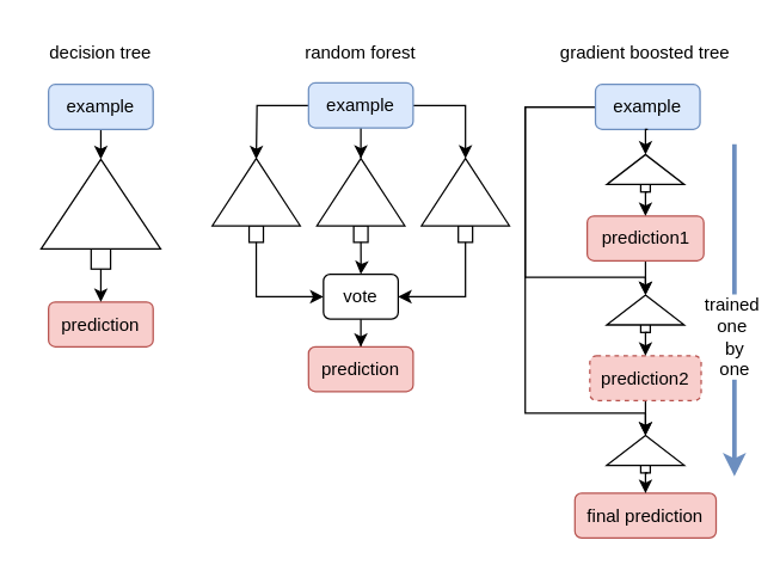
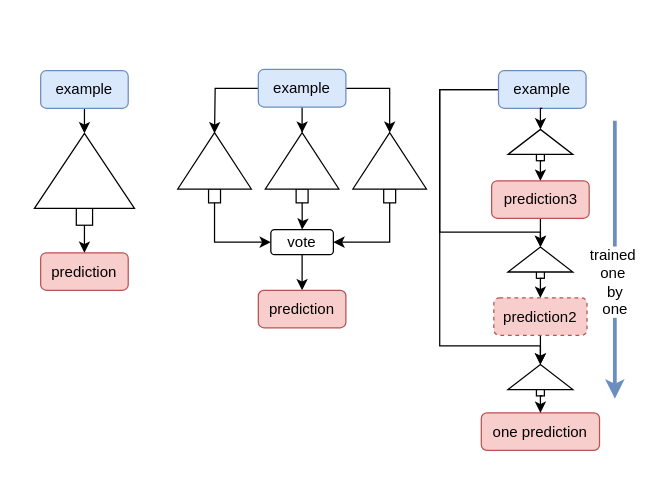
  <mxCell id="0" />
  <mxCell id="1" parent="0" />
  <mxCell id="2" value="" style="group;fillColor=default;" parent="1" vertex="1" connectable="0"><mxGeometry x="27" y="106" width="80" height="75.5" as="geometry" /></mxCell>
  <mxCell id="3" value="" style="rounded=0;whiteSpace=wrap;html=1;rotation=90;" parent="2" vertex="1"><mxGeometry x="32.5" y="59.5" width="15" height="13" as="geometry" /></mxCell>
  <mxCell id="4" value="" style="triangle;whiteSpace=wrap;html=1;rotation=-90;" parent="2" vertex="1"><mxGeometry x="10" y="-10" width="60" height="80" as="geometry" /></mxCell>
  <mxCell id="5" value="" style="group" parent="1" vertex="1" connectable="0"><mxGeometry x="141" y="106" width="60" height="55.5" as="geometry" /></mxCell>
  <mxCell id="6" value="" style="rounded=0;whiteSpace=wrap;html=1;rotation=90;" parent="5" vertex="1"><mxGeometry x="24.375" y="45.209" width="11.25" height="9.556" as="geometry" /></mxCell>
  <mxCell id="7" value="" style="triangle;whiteSpace=wrap;html=1;rotation=-90;" parent="5" vertex="1"><mxGeometry x="7.5" y="-7.351" width="45" height="58.808" as="geometry" /></mxCell>
  <mxCell id="8" value="" style="group" parent="1" vertex="1" connectable="0"><mxGeometry x="211" y="106" width="60" height="55.5" as="geometry" /></mxCell>
  <mxCell id="9" value="" style="rounded=0;whiteSpace=wrap;html=1;rotation=90;" parent="8" vertex="1"><mxGeometry x="24.375" y="45.209" width="11.25" height="9.556" as="geometry" /></mxCell>
  <mxCell id="10" value="" style="triangle;whiteSpace=wrap;html=1;rotation=-90;" parent="8" vertex="1"><mxGeometry x="7.5" y="-7.351" width="45" height="58.808" as="geometry" /></mxCell>
  <mxCell id="11" value="" style="group" parent="1" vertex="1" connectable="0"><mxGeometry x="281" y="106" width="60" height="55.5" as="geometry" /></mxCell>
  <mxCell id="12" value="" style="rounded=0;whiteSpace=wrap;html=1;rotation=90;" parent="11" vertex="1"><mxGeometry x="24.375" y="45.209" width="11.25" height="9.556" as="geometry" /></mxCell>
  <mxCell id="13" value="" style="triangle;whiteSpace=wrap;html=1;rotation=-90;" parent="11" vertex="1"><mxGeometry x="7.5" y="-7.351" width="45" height="58.808" as="geometry" /></mxCell>
  <mxCell id="14" style="edgeStyle=orthogonalEdgeStyle;rounded=0;orthogonalLoop=1;jettySize=auto;html=1;exitX=0.5;exitY=1;exitDx=0;exitDy=0;entryX=1;entryY=0.5;entryDx=0;entryDy=0;" parent="1" source="15" target="4" edge="1"><mxGeometry relative="1" as="geometry" /></mxCell>
  <mxCell id="15" value="example" style="rounded=1;whiteSpace=wrap;html=1;fillColor=#dae8fc;strokeColor=#6c8ebf;" parent="1" vertex="1"><mxGeometry x="32" y="56" width="70" height="30" as="geometry" /></mxCell>
  <mxCell id="16" value="prediction" style="rounded=1;whiteSpace=wrap;html=1;fillColor=#f8cecc;strokeColor=#b85450;" parent="1" vertex="1"><mxGeometry x="32" y="201.5" width="70" height="30" as="geometry" /></mxCell>
  <mxCell id="17" style="edgeStyle=orthogonalEdgeStyle;rounded=0;orthogonalLoop=1;jettySize=auto;html=1;" parent="1" source="3" target="16" edge="1"><mxGeometry relative="1" as="geometry" /></mxCell>
  <mxCell id="18" style="edgeStyle=orthogonalEdgeStyle;rounded=0;orthogonalLoop=1;jettySize=auto;html=1;" parent="1" source="21" edge="1"><mxGeometry relative="1" as="geometry"><mxPoint x="171" y="106" as="targetPoint" /></mxGeometry></mxCell>
  <mxCell id="19" style="edgeStyle=orthogonalEdgeStyle;rounded=0;orthogonalLoop=1;jettySize=auto;html=1;entryX=1;entryY=0.5;entryDx=0;entryDy=0;" parent="1" source="21" target="10" edge="1"><mxGeometry relative="1" as="geometry" /></mxCell>
  <mxCell id="20" style="edgeStyle=orthogonalEdgeStyle;rounded=0;orthogonalLoop=1;jettySize=auto;html=1;entryX=1;entryY=0.5;entryDx=0;entryDy=0;" parent="1" source="21" target="13" edge="1"><mxGeometry relative="1" as="geometry" /></mxCell>
  <mxCell id="21" value="example" style="rounded=1;whiteSpace=wrap;html=1;fillColor=#dae8fc;strokeColor=#6c8ebf;" parent="1" vertex="1"><mxGeometry x="206" y="55" width="70" height="30" as="geometry" /></mxCell>
  <mxCell id="22" style="edgeStyle=orthogonalEdgeStyle;rounded=0;orthogonalLoop=1;jettySize=auto;html=1;entryX=0.5;entryY=0;entryDx=0;entryDy=0;" parent="1" source="23" target="27" edge="1"><mxGeometry relative="1" as="geometry" /></mxCell>
- <mxCell id="23" value="vote" style="rounded=1;whiteSpace=wrap;html=1;" parent="1" vertex="1"><mxGeometry x="216" y="183" width="50" height="30" as="geometry" /></mxCell>
+ <mxCell id="23" value="vote" style="rounded=1;whiteSpace=wrap;html=1;" parent="1" vertex="1"><mxGeometry x="216" y="183" width="50" height="20" as="geometry" /></mxCell>
  <mxCell id="24" style="edgeStyle=orthogonalEdgeStyle;rounded=0;orthogonalLoop=1;jettySize=auto;html=1;entryX=0;entryY=0.5;entryDx=0;entryDy=0;exitX=1;exitY=0.5;exitDx=0;exitDy=0;" parent="1" source="6" target="23" edge="1"><mxGeometry relative="1" as="geometry"><mxPoint x="171" y="166" as="sourcePoint" /></mxGeometry></mxCell>
  <mxCell id="25" style="edgeStyle=orthogonalEdgeStyle;rounded=0;orthogonalLoop=1;jettySize=auto;html=1;entryX=0.5;entryY=0;entryDx=0;entryDy=0;" parent="1" source="9" target="23" edge="1"><mxGeometry relative="1" as="geometry" /></mxCell>
  <mxCell id="26" style="edgeStyle=orthogonalEdgeStyle;rounded=0;orthogonalLoop=1;jettySize=auto;html=1;entryX=1;entryY=0.5;entryDx=0;entryDy=0;exitX=1;exitY=0.5;exitDx=0;exitDy=0;" parent="1" source="12" target="23" edge="1"><mxGeometry relative="1" as="geometry" /></mxCell>
  <mxCell id="27" value="prediction" style="rounded=1;whiteSpace=wrap;html=1;fillColor=#f8cecc;strokeColor=#b85450;" parent="1" vertex="1"><mxGeometry x="206" y="231.5" width="70" height="30" as="geometry" /></mxCell>
  <mxCell id="28" style="edgeStyle=orthogonalEdgeStyle;rounded=0;orthogonalLoop=1;jettySize=auto;html=1;exitX=0;exitY=0.5;exitDx=0;exitDy=0;entryX=1;entryY=0.5;entryDx=0;entryDy=0;" parent="1" source="30" target="48" edge="1"><mxGeometry relative="1" as="geometry"><Array as="points"><mxPoint x="351" y="71" /><mxPoint x="351" y="185" /><mxPoint x="432" y="185" /></Array></mxGeometry></mxCell>
  <mxCell id="29" style="edgeStyle=orthogonalEdgeStyle;rounded=0;orthogonalLoop=1;jettySize=auto;html=1;exitX=0;exitY=0.5;exitDx=0;exitDy=0;entryX=1;entryY=0.5;entryDx=0;entryDy=0;" parent="1" source="30" target="54" edge="1"><mxGeometry relative="1" as="geometry"><Array as="points"><mxPoint x="351" y="71" /><mxPoint x="351" y="276" /></Array></mxGeometry></mxCell>
  <mxCell id="30" value="example" style="rounded=1;whiteSpace=wrap;html=1;fillColor=#dae8fc;strokeColor=#6c8ebf;" parent="1" vertex="1"><mxGeometry x="398" y="56" width="70" height="30" as="geometry" /></mxCell>
- <mxCell id="31" value="decision tree" style="text;strokeColor=none;align=center;fillColor=none;html=1;verticalAlign=middle;whiteSpace=wrap;rounded=0;" parent="1" vertex="1"><mxGeometry x="20" y="20" width="94" height="30" as="geometry" /></mxCell>
- <mxCell id="32" value="random&amp;nbsp;&lt;span style=&quot;background-color: initial;&quot;&gt;forest&lt;/span&gt;" style="text;strokeColor=none;align=center;fillColor=none;html=1;verticalAlign=middle;whiteSpace=wrap;rounded=0;" parent="1" vertex="1"><mxGeometry x="181" y="20" width="120" height="30" as="geometry" /></mxCell>
- <mxCell id="33" value="gradient boosted tree" style="text;strokeColor=none;align=center;fillColor=none;html=1;verticalAlign=middle;whiteSpace=wrap;rounded=0;" parent="1" vertex="1"><mxGeometry x="363" y="20" width="137" height="30" as="geometry" /></mxCell>
  <mxCell id="34" value="" style="endArrow=classic;html=1;rounded=0;fillColor=#dae8fc;strokeColor=#6c8ebf;strokeWidth=3;" parent="1" edge="1"><mxGeometry width="50" height="50" relative="1" as="geometry"><mxPoint x="491" y="96" as="sourcePoint" /><mxPoint x="491" y="318.13" as="targetPoint" /></mxGeometry></mxCell>
  <mxCell id="35" value="&lt;span style=&quot;font-size: 12px; text-wrap-mode: wrap;&quot;&gt;trained&amp;nbsp;&lt;/span&gt;&lt;div style=&quot;font-size: 12px; text-wrap-mode: wrap;&quot;&gt;one&amp;nbsp;&lt;/div&gt;&lt;div style=&quot;font-size: 12px; text-wrap-mode: wrap;&quot;&gt;by&lt;/div&gt;&lt;div style=&quot;font-size: 12px; text-wrap-mode: wrap;&quot;&gt;one&lt;/div&gt;" style="edgeLabel;html=1;align=center;verticalAlign=middle;resizable=0;points=[];labelBackgroundColor=default;" parent="34" vertex="1" connectable="0"><mxGeometry x="0.144" y="-1" relative="1" as="geometry"><mxPoint y="1" as="offset" /></mxGeometry></mxCell>
  <mxCell id="36" style="edgeStyle=orthogonalEdgeStyle;rounded=0;orthogonalLoop=1;jettySize=auto;html=1;exitX=0.5;exitY=1;exitDx=0;exitDy=0;entryX=1;entryY=0.5;entryDx=0;entryDy=0;" parent="1" source="37" target="48" edge="1"><mxGeometry relative="1" as="geometry" /></mxCell>
- <mxCell id="37" value="&lt;div&gt;&lt;span style=&quot;background-color: initial;&quot;&gt;prediction1&lt;/span&gt;&lt;/div&gt;" style="rounded=1;whiteSpace=wrap;html=1;fillColor=#f8cecc;strokeColor=#b85450;" parent="1" vertex="1"><mxGeometry x="392.5" y="143.96" width="78" height="30" as="geometry" /></mxCell>
+ <mxCell id="37" value="&lt;div&gt;&lt;span style=&quot;background-color: initial;&quot;&gt;prediction3&lt;/span&gt;&lt;/div&gt;" style="rounded=1;whiteSpace=wrap;html=1;fillColor=#f8cecc;strokeColor=#b85450;" parent="1" vertex="1"><mxGeometry x="392.5" y="143.96" width="78" height="30" as="geometry" /></mxCell>
  <mxCell id="38" value="" style="group" parent="1" vertex="1" connectable="0"><mxGeometry x="405.575" y="102.885" width="51.85" height="25.05" as="geometry" /></mxCell>
  <mxCell id="39" style="edgeStyle=orthogonalEdgeStyle;rounded=0;orthogonalLoop=1;jettySize=auto;html=1;exitX=0.5;exitY=1;exitDx=0;exitDy=0;entryX=1;entryY=0.5;entryDx=0;entryDy=0;" parent="38" source="30" target="41" edge="1"><mxGeometry relative="1" as="geometry" /></mxCell>
  <mxCell id="40" value="" style="rounded=0;whiteSpace=wrap;html=1;rotation=90;container=0;movable=1;resizable=1;rotatable=1;deletable=1;editable=1;locked=0;connectable=1;" parent="38" vertex="1"><mxGeometry x="22.175" y="18.114" width="7.5" height="6.371" as="geometry" /></mxCell>
  <mxCell id="41" value="" style="triangle;whiteSpace=wrap;html=1;rotation=-90;container=0;" parent="38" vertex="1"><mxGeometry x="15.925" y="-15.925" width="20" height="51.85" as="geometry" /></mxCell>
  <mxCell id="42" style="edgeStyle=orthogonalEdgeStyle;rounded=0;orthogonalLoop=1;jettySize=auto;html=1;exitX=1;exitY=0.25;exitDx=0;exitDy=0;entryX=0.5;entryY=0;entryDx=0;entryDy=0;" parent="1" source="40" target="37" edge="1"><mxGeometry relative="1" as="geometry" /></mxCell>
  <mxCell id="43" style="edgeStyle=orthogonalEdgeStyle;rounded=0;orthogonalLoop=1;jettySize=auto;html=1;exitX=0.5;exitY=1;exitDx=0;exitDy=0;entryX=1;entryY=0.5;entryDx=0;entryDy=0;" parent="1" source="44" target="54" edge="1"><mxGeometry relative="1" as="geometry" /></mxCell>
  <mxCell id="44" value="&lt;div&gt;&lt;span style=&quot;background-color: initial;&quot;&gt;prediction2&lt;/span&gt;&lt;/div&gt;" style="rounded=1;whiteSpace=wrap;html=1;fillColor=#f8cecc;strokeColor=#b85450;dashed=1;" parent="1" vertex="1"><mxGeometry x="394.25" y="237.5" width="74.5" height="30" as="geometry" /></mxCell>
  <mxCell id="45" value="" style="group" parent="1" vertex="1" connectable="0"><mxGeometry x="405.575" y="196.885" width="51.85" height="25.05" as="geometry" /></mxCell>
  <mxCell id="46" style="edgeStyle=orthogonalEdgeStyle;rounded=0;orthogonalLoop=1;jettySize=auto;html=1;exitX=0.5;exitY=1;exitDx=0;exitDy=0;entryX=1;entryY=0.5;entryDx=0;entryDy=0;" parent="45" target="48" edge="1"><mxGeometry relative="1" as="geometry" /></mxCell>
  <mxCell id="47" value="" style="rounded=0;whiteSpace=wrap;html=1;rotation=90;container=0;movable=1;resizable=1;rotatable=1;deletable=1;editable=1;locked=0;connectable=1;" parent="45" vertex="1"><mxGeometry x="22.175" y="18.114" width="7.5" height="6.371" as="geometry" /></mxCell>
  <mxCell id="48" value="" style="triangle;whiteSpace=wrap;html=1;rotation=-90;container=0;" parent="45" vertex="1"><mxGeometry x="15.925" y="-15.925" width="20" height="51.85" as="geometry" /></mxCell>
  <mxCell id="49" style="edgeStyle=orthogonalEdgeStyle;rounded=0;orthogonalLoop=1;jettySize=auto;html=1;exitX=1;exitY=0.25;exitDx=0;exitDy=0;entryX=0.5;entryY=0;entryDx=0;entryDy=0;" parent="1" source="47" target="44" edge="1"><mxGeometry relative="1" as="geometry" /></mxCell>
- <mxCell id="50" value="&lt;div&gt;final&amp;nbsp;&lt;span style=&quot;background-color: initial;&quot;&gt;prediction&lt;/span&gt;&lt;/div&gt;" style="rounded=1;whiteSpace=wrap;html=1;fillColor=#f8cecc;strokeColor=#b85450;" parent="1" vertex="1"><mxGeometry x="384.25" y="329.5" width="94.5" height="30" as="geometry" /></mxCell>
+ <mxCell id="50" value="&lt;div&gt;one&amp;nbsp;&lt;span style=&quot;background-color: initial;&quot;&gt;prediction&lt;/span&gt;&lt;/div&gt;" style="rounded=1;whiteSpace=wrap;html=1;fillColor=#f8cecc;strokeColor=#b85450;" parent="1" vertex="1"><mxGeometry x="384.25" y="329.5" width="94.5" height="30" as="geometry" /></mxCell>
  <mxCell id="51" value="" style="group" parent="1" vertex="1" connectable="0"><mxGeometry x="405.575" y="290.885" width="51.85" height="25.05" as="geometry" /></mxCell>
  <mxCell id="52" style="edgeStyle=orthogonalEdgeStyle;rounded=0;orthogonalLoop=1;jettySize=auto;html=1;exitX=0.5;exitY=1;exitDx=0;exitDy=0;entryX=1;entryY=0.5;entryDx=0;entryDy=0;" parent="51" target="54" edge="1"><mxGeometry relative="1" as="geometry" /></mxCell>
  <mxCell id="53" value="" style="rounded=0;whiteSpace=wrap;html=1;rotation=90;container=0;movable=1;resizable=1;rotatable=1;deletable=1;editable=1;locked=0;connectable=1;" parent="51" vertex="1"><mxGeometry x="22.175" y="18.114" width="7.5" height="6.371" as="geometry" /></mxCell>
  <mxCell id="54" value="" style="triangle;whiteSpace=wrap;html=1;rotation=-90;container=0;" parent="51" vertex="1"><mxGeometry x="15.925" y="-15.925" width="20" height="51.85" as="geometry" /></mxCell>
  <mxCell id="55" style="edgeStyle=orthogonalEdgeStyle;rounded=0;orthogonalLoop=1;jettySize=auto;html=1;exitX=1;exitY=0.25;exitDx=0;exitDy=0;entryX=0.5;entryY=0;entryDx=0;entryDy=0;" parent="1" source="53" target="50" edge="1"><mxGeometry relative="1" as="geometry" /></mxCell>
